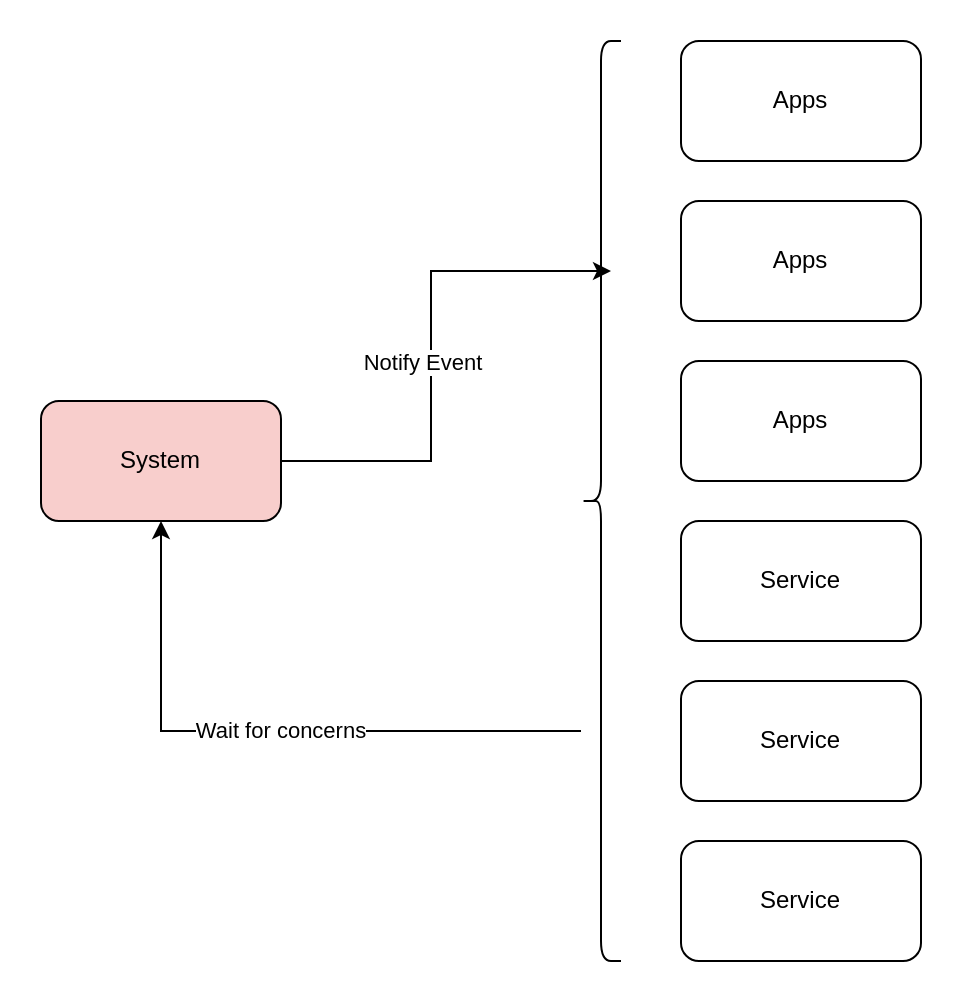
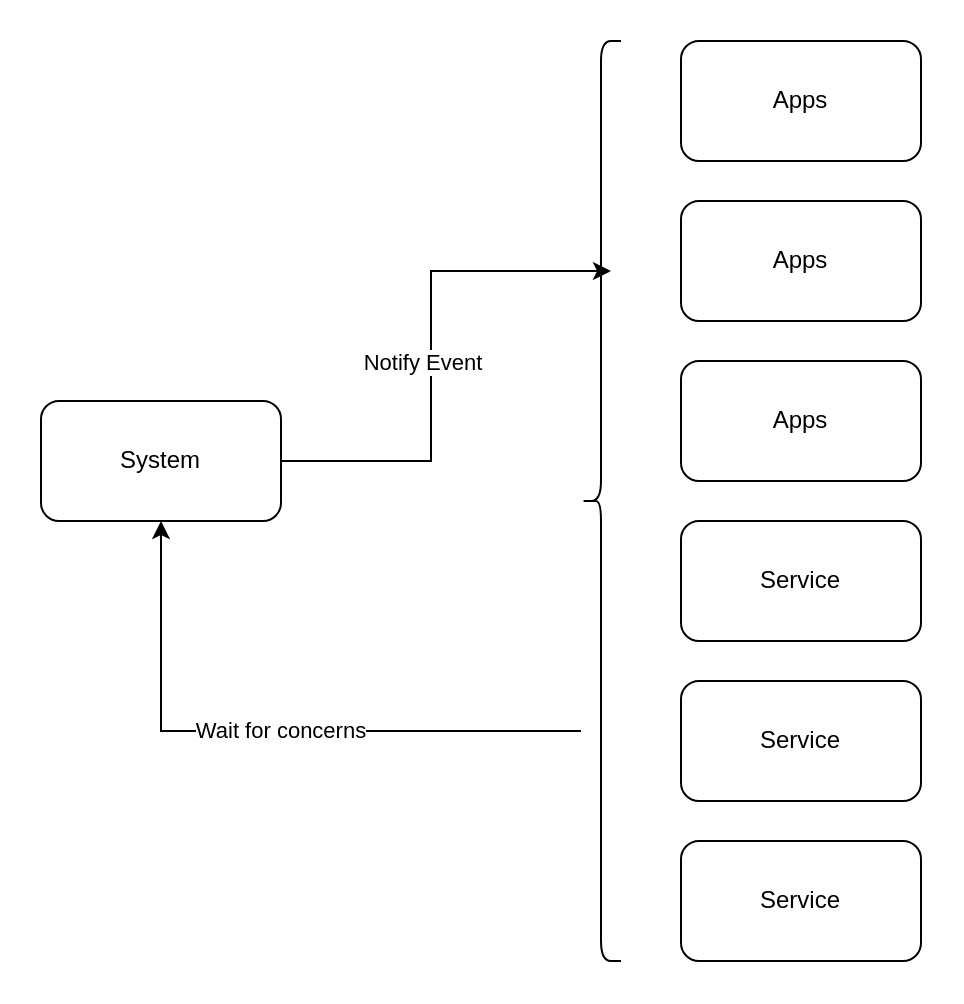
  <mxCell id="0" />
  <mxCell id="1" parent="0" />
  <mxCell id="2" style="edgeStyle=orthogonalEdgeStyle;rounded=0;orthogonalLoop=1;jettySize=auto;html=1;entryX=0.75;entryY=0.25;entryDx=0;entryDy=0;entryPerimeter=0;" edge="1" parent="1" source="4" target="13"><mxGeometry relative="1" as="geometry" /></mxCell>
  <mxCell id="3" value="Notify Event" style="edgeLabel;html=1;align=center;verticalAlign=middle;resizable=0;points=[];" vertex="1" connectable="0" parent="2"><mxGeometry x="-0.546" y="-1" relative="1" as="geometry"><mxPoint x="11" y="-51" as="offset" /></mxGeometry></mxCell>
- <mxCell id="4" value="System" style="rounded=1;whiteSpace=wrap;html=1;fillColor=#f8cecc;" vertex="1" parent="1"><mxGeometry x="20" y="200" width="120" height="60" as="geometry" /></mxCell>
+ <mxCell id="4" value="System" style="rounded=1;whiteSpace=wrap;html=1;" vertex="1" parent="1"><mxGeometry x="20" y="200" width="120" height="60" as="geometry" /></mxCell>
  <mxCell id="5" value="Apps" style="rounded=1;whiteSpace=wrap;html=1;" vertex="1" parent="1"><mxGeometry x="340" y="20" width="120" height="60" as="geometry" /></mxCell>
  <mxCell id="6" value="Apps" style="rounded=1;whiteSpace=wrap;html=1;" vertex="1" parent="1"><mxGeometry x="340" y="100" width="120" height="60" as="geometry" /></mxCell>
  <mxCell id="7" value="Apps" style="rounded=1;whiteSpace=wrap;html=1;" vertex="1" parent="1"><mxGeometry x="340" y="180" width="120" height="60" as="geometry" /></mxCell>
  <mxCell id="8" value="Service" style="rounded=1;whiteSpace=wrap;html=1;" vertex="1" parent="1"><mxGeometry x="340" y="260" width="120" height="60" as="geometry" /></mxCell>
  <mxCell id="9" value="Service" style="rounded=1;whiteSpace=wrap;html=1;" vertex="1" parent="1"><mxGeometry x="340" y="340" width="120" height="60" as="geometry" /></mxCell>
  <mxCell id="10" value="Service" style="rounded=1;whiteSpace=wrap;html=1;" vertex="1" parent="1"><mxGeometry x="340" y="420" width="120" height="60" as="geometry" /></mxCell>
  <mxCell id="11" style="edgeStyle=orthogonalEdgeStyle;rounded=0;orthogonalLoop=1;jettySize=auto;html=1;exitX=0;exitY=0.75;exitDx=0;exitDy=0;entryX=0.5;entryY=1;entryDx=0;entryDy=0;" edge="1" parent="1" source="13" target="4"><mxGeometry relative="1" as="geometry" /></mxCell>
  <mxCell id="12" value="Wait for concerns" style="edgeLabel;html=1;align=center;verticalAlign=middle;resizable=0;points=[];" vertex="1" connectable="0" parent="11"><mxGeometry x="-0.041" relative="1" as="geometry"><mxPoint as="offset" /></mxGeometry></mxCell>
  <mxCell id="13" value="" style="shape=curlyBracket;whiteSpace=wrap;html=1;rounded=1;" vertex="1" parent="1"><mxGeometry x="290" y="20" width="20" height="460" as="geometry" /></mxCell>
